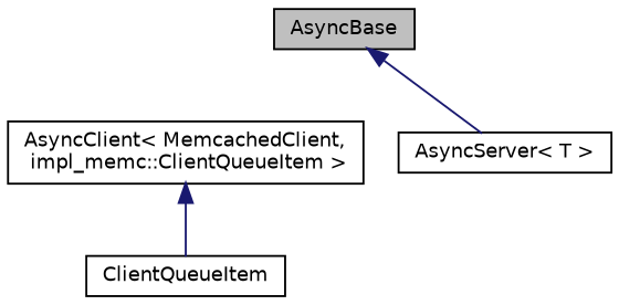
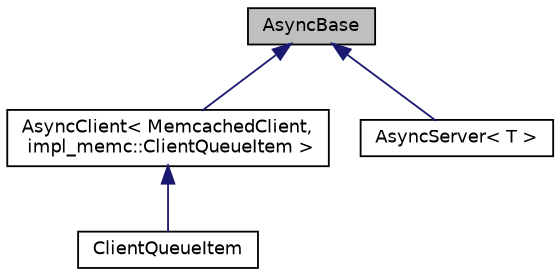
  digraph {
    fontname="DejaVu Sans"
    rankdir=TB
    node [color=black fillcolor=white fontname="DejaVu Sans" fontsize=10 shape=record style=filled]
    edge [color=midnightblue dir=back fontname="DejaVu Sans" fontsize=10 labelfontname=Helvetica labelfontsize=10 style=solid]
    n1 [fillcolor=grey75 fontcolor=black height=0.2 label=AsyncBase width=0.4]
    n2 [height=0.2 label="AsyncClient\< MemcachedClient,\l impl_memc::ClientQueueItem \>" width=0.4]
    n3 [height=0.2 label="AsyncServer\< T \>" width=0.4]
    n4 [height=0.2 label=ClientQueueItem width=0.4]
+   n1 -> n2
    n1 -> n3
    n2 -> n4
  }
